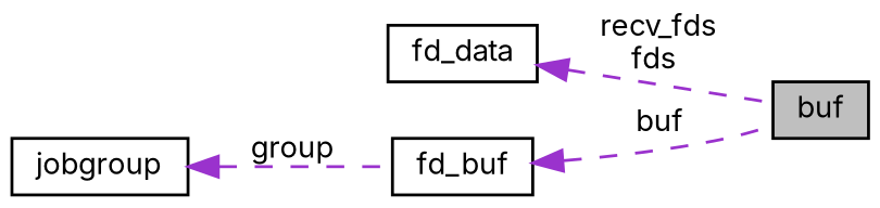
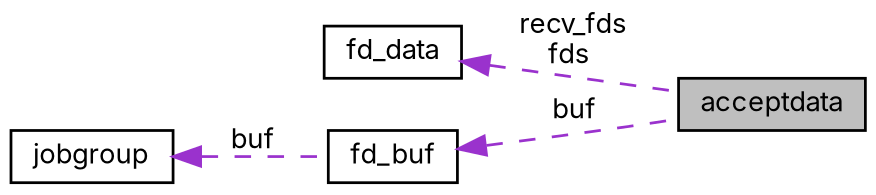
  digraph {
    fontname=Inter
    rankdir=LR
    node [color=black fillcolor=white fontname=Inter fontsize=10 shape=record style=filled]
    edge [color=darkorchid3 dir=back fontname=Inter fontsize=10 labelfontname=Helvetica labelfontsize=10 style=dashed]
-   n1 [fillcolor=grey75 fontcolor=black height=0.2 label=buf width=0.4]
+   n1 [fillcolor=grey75 fontcolor=black height=0.2 label=acceptdata width=0.4]
    n2 [height=0.2 label=fd_data width=0.4]
    n3 [height=0.2 label=fd_buf width=0.4]
    n4 [height=0.2 label=jobgroup width=0.4]
    n2 -> n1 [label=" recv_fds\nfds"]
    n3 -> n1 [label=" buf"]
-   n4 -> n3 [label=" group"]
+   n4 -> n3 [label=" buf"]
  }
